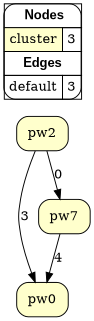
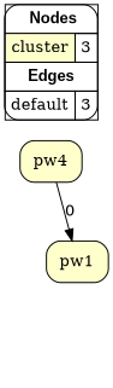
  digraph {
    rankdir=TB
    node [fillcolor="#FFFFCC" shape=box style="filled, rounded"]
    edge [color="#000000" constraint=true penwidth=1 style=solid]
    n1 [fillcolor=white label=<   <TABLE BORDER="0" CELLBORDER="1" CELLSPACING="0" CELLPADDING="4">  <TR> <TD COLSPAN="2"><font face="Arial Black"> Nodes</font></TD> </TR>  <TR>   <TD bgcolor="#FFFFCC">cluster</TD>   <TD>3</TD>   </TR>  <TR> <TD COLSPAN="2"><font face = "Arial Black"> Edges </font></TD> </TR>  <TR>   <TD><font color ="#000000">default</font></TD>   <TD>3</TD>   </TR>  </TABLE>   > margin=0]
-   pw2
-   pw0
-   pw1 [label=pw7]
+   pw2 [label=pw4]
+   pw1
    subgraph sub_1 {
      rank=source
      n1
    }
-   pw2 -> pw0 [label=3]
    pw2 -> pw1 [label=0]
-   pw1 -> pw0 [label=4]
  }
